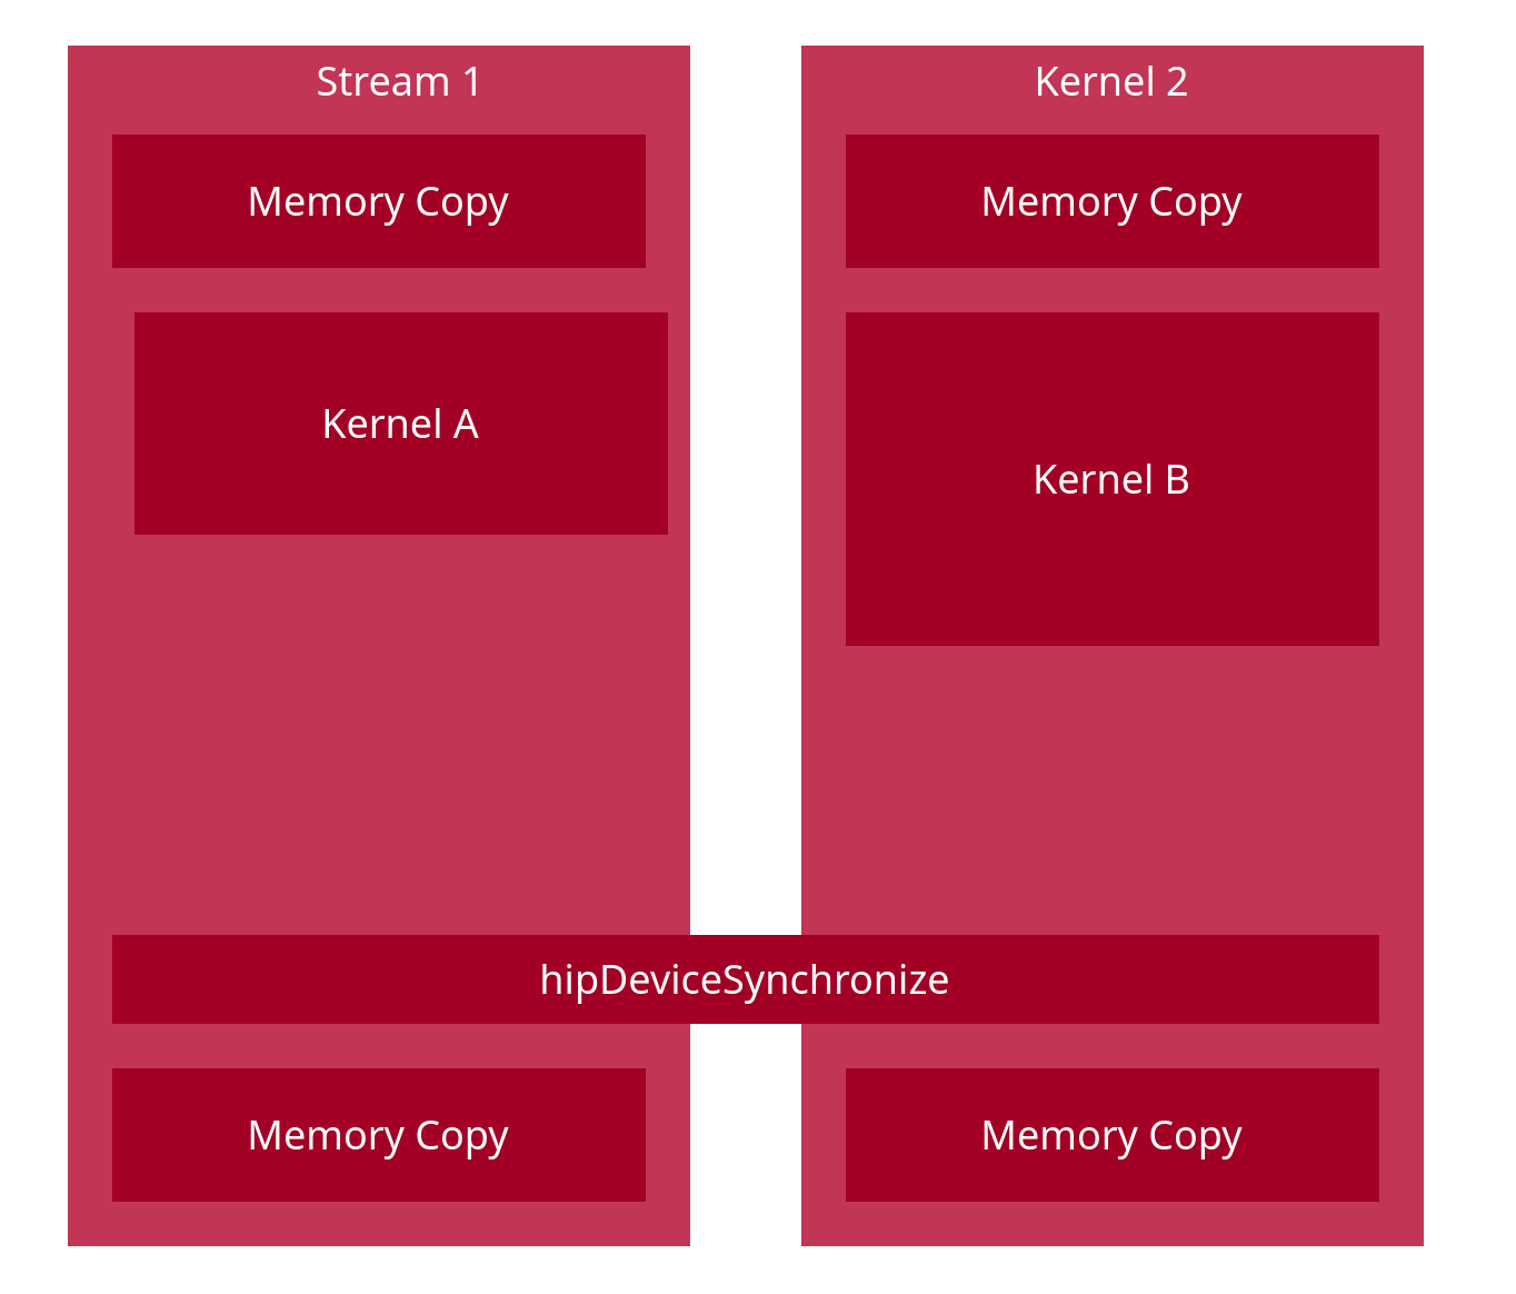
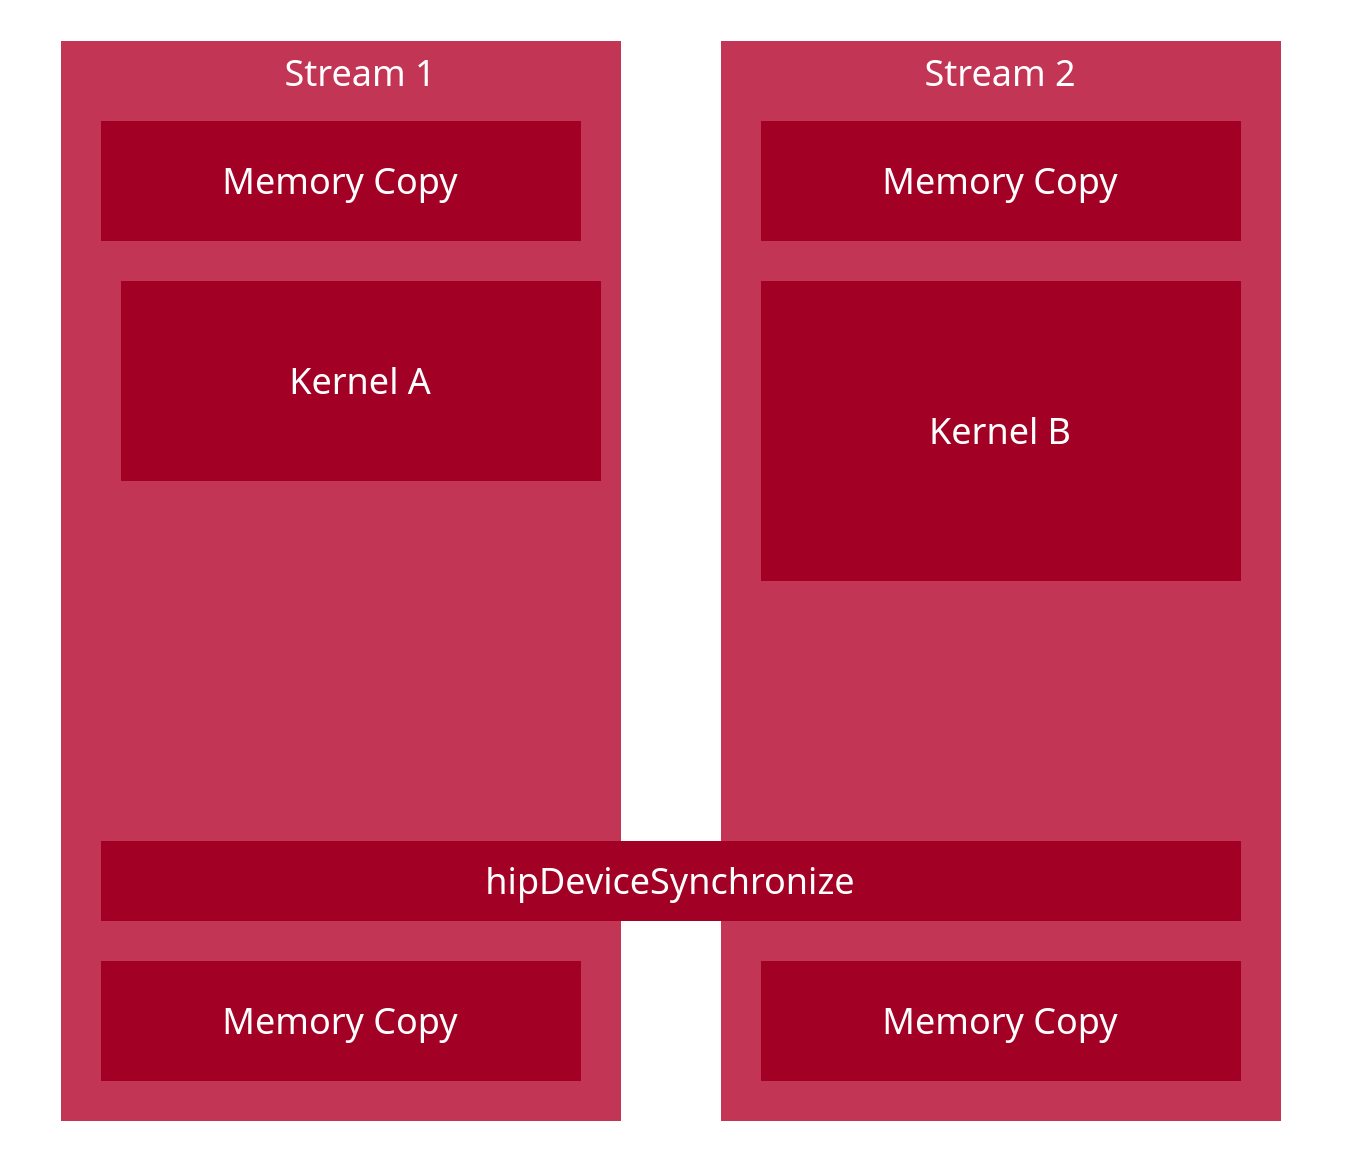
  <mxCell id="0" />
  <mxCell id="1" parent="0" />
  <mxCell id="2" value="" style="rounded=0;fillColor=#C23555;fontColor=#FFFFFF;strokeColor=none;spacing=0;fontFamily=Segoe UI;fontSize=18;" parent="1" vertex="1"><mxGeometry x="360" y="20" width="280" height="540" as="geometry" /></mxCell>
  <mxCell id="3" value="" style="rounded=0;fillColor=#C23555;fontColor=#FFFFFF;strokeColor=none;spacing=0;fontFamily=Segoe UI;fontSize=18;" parent="1" vertex="1"><mxGeometry x="30" y="20" width="280" height="540" as="geometry" /></mxCell>
  <mxCell id="4" value="Stream 1" style="text;strokeColor=none;fillColor=none;align=center;verticalAlign=middle;rounded=0;fontFamily=Segoe UI;fontSize=18;fontColor=#FFFFFF;" parent="1" vertex="1"><mxGeometry y="20" width="320" height="30" as="geometry" x="20" /></mxCell>
  <mxCell id="5" value="Kernel A" style="rounded=0;whiteSpace=wrap;html=1;fillColor=#A20025;fontColor=#FFFFFF;strokeColor=none;fontFamily=Segoe UI;fontSize=18;" parent="1" vertex="1"><mxGeometry x="60" y="140" width="240" height="100" as="geometry" /></mxCell>
- <mxCell id="6" value="Kernel 2" style="text;strokeColor=none;fillColor=none;align=center;verticalAlign=middle;rounded=0;fontFamily=Segoe UI;fontSize=18;fontColor=#FFFFFF;" parent="1" vertex="1"><mxGeometry x="340" y="20" width="320" height="30" as="geometry" /></mxCell>
+ <mxCell id="6" value="Stream 2" style="text;strokeColor=none;fillColor=none;align=center;verticalAlign=middle;rounded=0;fontFamily=Segoe UI;fontSize=18;fontColor=#FFFFFF;" parent="1" vertex="1"><mxGeometry x="340" y="20" width="320" height="30" as="geometry" /></mxCell>
  <mxCell id="7" value="Memory Copy" style="rounded=0;whiteSpace=wrap;html=1;fillColor=#A20025;fontColor=#FFFFFF;strokeColor=none;fontFamily=Segoe UI;fontSize=18;" parent="1" vertex="1"><mxGeometry x="50" y="60" width="240" height="60" as="geometry" /></mxCell>
  <mxCell id="8" value="hipDeviceSynchronize" style="rounded=0;whiteSpace=wrap;html=1;fillColor=#A20025;fontColor=#FFFFFF;strokeColor=none;fontFamily=Segoe UI;fontSize=18;" parent="1" vertex="1"><mxGeometry x="50" y="420" width="570" height="40" as="geometry" /></mxCell>
  <mxCell id="9" value="Kernel B" style="rounded=0;whiteSpace=wrap;html=1;fillColor=#A20025;fontColor=#FFFFFF;strokeColor=none;fontFamily=Segoe UI;fontSize=18;" parent="1" vertex="1"><mxGeometry x="380" y="140" width="240" height="150" as="geometry" /></mxCell>
  <mxCell id="10" value="Memory Copy" style="rounded=0;whiteSpace=wrap;html=1;fillColor=#A20025;fontColor=#FFFFFF;strokeColor=none;fontFamily=Segoe UI;fontSize=18;" parent="1" vertex="1"><mxGeometry x="380" y="60" width="240" height="60" as="geometry" /></mxCell>
  <mxCell id="11" value="Memory Copy" style="rounded=0;whiteSpace=wrap;html=1;fillColor=#A20025;fontColor=#FFFFFF;strokeColor=none;fontFamily=Segoe UI;fontSize=18;" parent="1" vertex="1"><mxGeometry x="50" y="480" width="240" height="60" as="geometry" /></mxCell>
  <mxCell id="12" value="Memory Copy" style="rounded=0;whiteSpace=wrap;html=1;fillColor=#A20025;fontColor=#FFFFFF;strokeColor=none;fontFamily=Segoe UI;fontSize=18;" parent="1" vertex="1"><mxGeometry x="380" y="480" width="240" height="60" as="geometry" /></mxCell>
